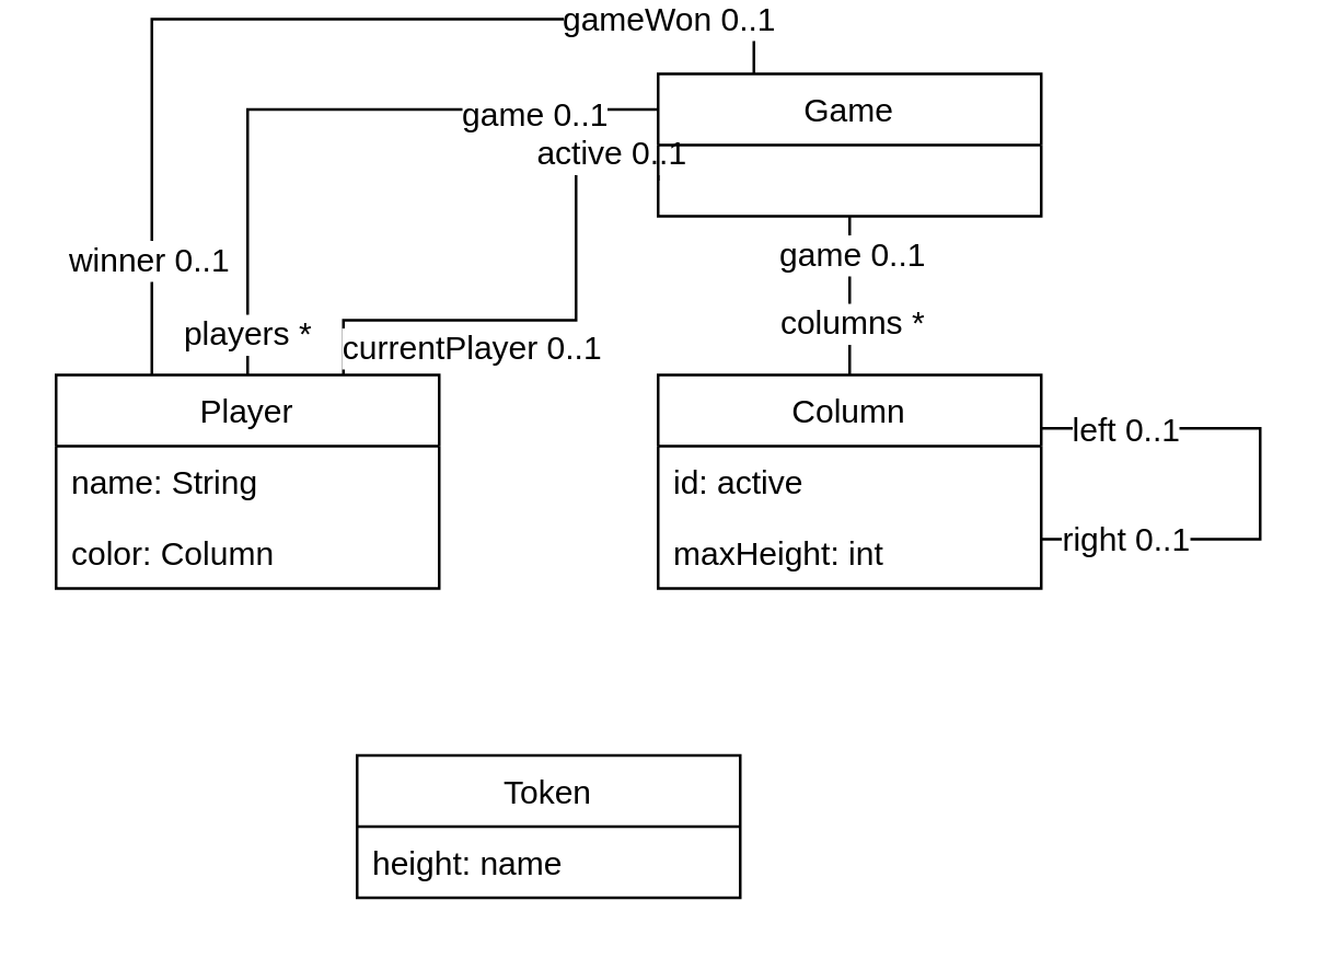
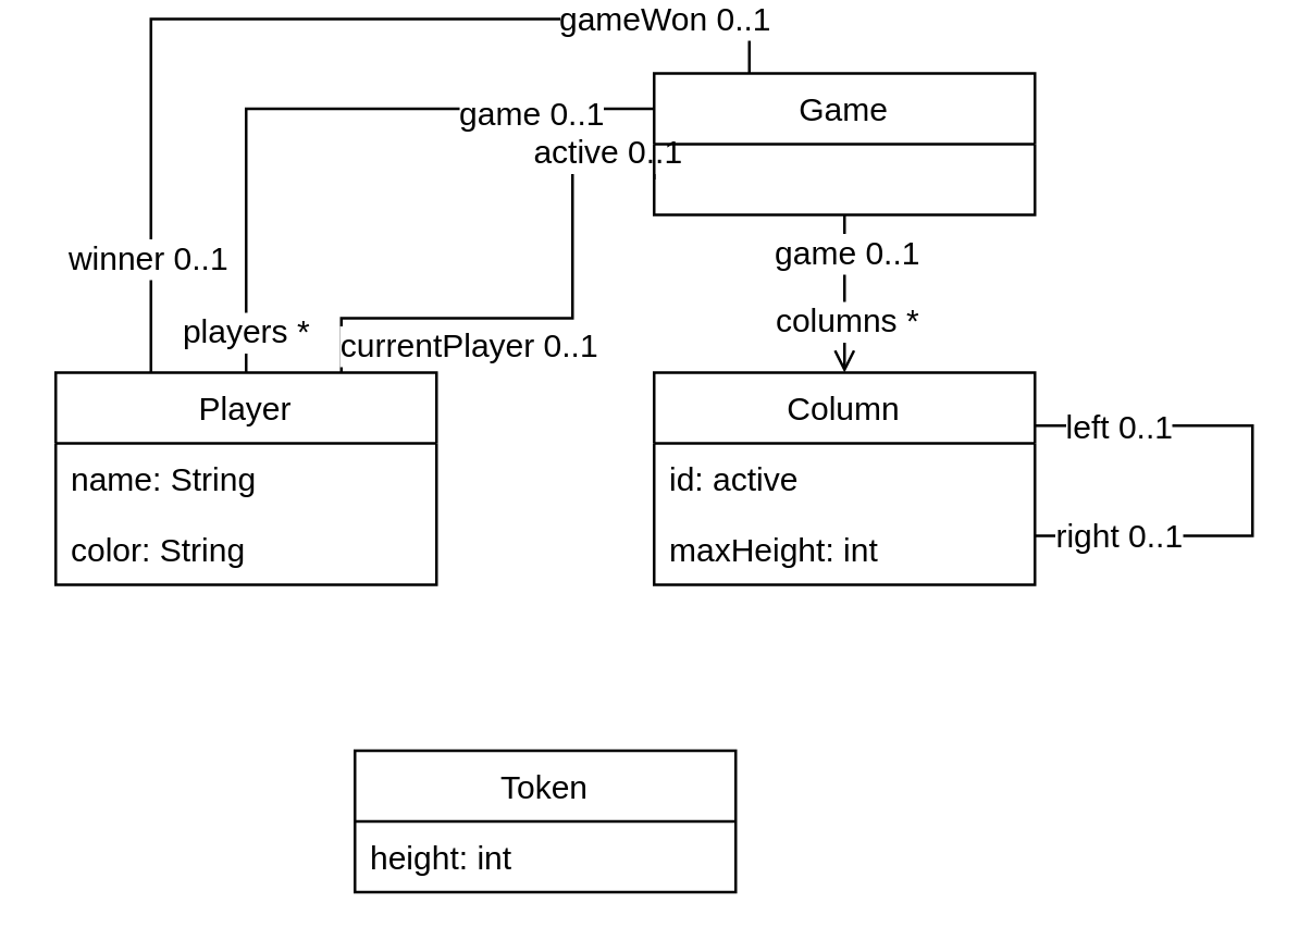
  <mxCell id="0" />
  <mxCell id="1" parent="0" />
  <mxCell id="2" style="edgeStyle=orthogonalEdgeStyle;rounded=0;orthogonalLoop=1;jettySize=auto;html=1;exitX=0;exitY=0.25;exitDx=0;exitDy=0;entryX=0.5;entryY=0;entryDx=0;entryDy=0;endArrow=none;endFill=0;" edge="1" parent="1" source="14" target="15"><mxGeometry relative="1" as="geometry" /></mxCell>
  <mxCell id="3" value="game 0..1" style="text;html=1;resizable=0;points=[];align=center;verticalAlign=middle;labelBackgroundColor=#ffffff;" vertex="1" connectable="0" parent="2"><mxGeometry x="-0.626" y="2" relative="1" as="geometry"><mxPoint as="offset" /></mxGeometry></mxCell>
  <mxCell id="4" value="players *" style="text;html=1;resizable=0;points=[];align=center;verticalAlign=middle;labelBackgroundColor=#ffffff;" vertex="1" connectable="0" parent="2"><mxGeometry x="0.875" y="-1" relative="1" as="geometry"><mxPoint as="offset" /></mxGeometry></mxCell>
  <mxCell id="5" style="edgeStyle=orthogonalEdgeStyle;rounded=0;orthogonalLoop=1;jettySize=auto;html=1;exitX=0;exitY=0.75;exitDx=0;exitDy=0;entryX=0.75;entryY=0;entryDx=0;entryDy=0;endArrow=none;endFill=0;" edge="1" parent="1" source="14" target="15"><mxGeometry relative="1" as="geometry"><Array as="points"><mxPoint x="210" y="49.5" /><mxPoint x="210" y="110.5" /><mxPoint x="125" y="110.5" /></Array></mxGeometry></mxCell>
  <mxCell id="6" value="currentPlayer 0..1" style="text;html=1;resizable=0;points=[];align=center;verticalAlign=middle;labelBackgroundColor=#ffffff;" vertex="1" connectable="0" parent="5"><mxGeometry x="0.725" relative="1" as="geometry"><mxPoint x="38" y="10" as="offset" /></mxGeometry></mxCell>
  <mxCell id="7" value="active 0..1" style="text;html=1;resizable=0;points=[];align=center;verticalAlign=middle;labelBackgroundColor=#ffffff;" vertex="1" connectable="0" parent="5"><mxGeometry x="-0.725" relative="1" as="geometry"><mxPoint as="offset" /></mxGeometry></mxCell>
  <mxCell id="8" style="edgeStyle=orthogonalEdgeStyle;rounded=0;orthogonalLoop=1;jettySize=auto;html=1;exitX=0.25;exitY=0;exitDx=0;exitDy=0;entryX=0.25;entryY=0;entryDx=0;entryDy=0;endArrow=none;endFill=0;" edge="1" parent="1" source="14" target="15"><mxGeometry relative="1" as="geometry" /></mxCell>
  <mxCell id="9" value="gameWon 0..1" style="text;html=1;resizable=0;points=[];align=center;verticalAlign=middle;labelBackgroundColor=#ffffff;" vertex="1" connectable="0" parent="8"><mxGeometry x="-0.721" relative="1" as="geometry"><mxPoint as="offset" /></mxGeometry></mxCell>
  <mxCell id="10" value="winner 0..1" style="text;html=1;resizable=0;points=[];align=center;verticalAlign=middle;labelBackgroundColor=#ffffff;" vertex="1" connectable="0" parent="8"><mxGeometry x="0.774" y="-2" relative="1" as="geometry"><mxPoint as="offset" /></mxGeometry></mxCell>
- <mxCell id="11" value="" style="edgeStyle=orthogonalEdgeStyle;rounded=0;orthogonalLoop=1;jettySize=auto;html=1;exitX=0.5;exitY=1;exitDx=0;exitDy=0;entryX=0.5;entryY=0;entryDx=0;entryDy=0;endArrow=none;endFill=0;" edge="1" parent="1" source="14" target="18"><mxGeometry x="-0.471" relative="1" as="geometry"><mxPoint as="offset" /></mxGeometry></mxCell>
+ <mxCell id="11" value="" style="edgeStyle=orthogonalEdgeStyle;rounded=0;orthogonalLoop=1;jettySize=auto;html=1;exitX=0.5;exitY=1;exitDx=0;exitDy=0;entryX=0.5;entryY=0;entryDx=0;entryDy=0;endArrow=open;endFill=0;" edge="1" parent="1" source="14" target="18"><mxGeometry x="-0.471" relative="1" as="geometry"><mxPoint as="offset" /></mxGeometry></mxCell>
  <mxCell id="12" value="columns *&lt;br&gt;" style="text;html=1;resizable=0;points=[];align=center;verticalAlign=middle;labelBackgroundColor=#ffffff;" vertex="1" connectable="0" parent="11"><mxGeometry x="0.698" relative="1" as="geometry"><mxPoint x="0.5" y="-10.5" as="offset" /></mxGeometry></mxCell>
  <mxCell id="13" value="game 0..1" style="text;html=1;resizable=0;points=[];align=center;verticalAlign=middle;labelBackgroundColor=#ffffff;" vertex="1" connectable="0" parent="11"><mxGeometry x="-0.268" y="2" relative="1" as="geometry"><mxPoint x="-1.5" y="-7" as="offset" /></mxGeometry></mxCell>
  <mxCell id="14" value="Game" style="swimlane;fontStyle=0;childLayout=stackLayout;horizontal=1;startSize=26;fillColor=none;horizontalStack=0;resizeParent=1;resizeParentMax=0;resizeLast=0;collapsible=1;marginBottom=0;" vertex="1" parent="1"><mxGeometry x="240" y="20.5" width="140" height="52" as="geometry" /></mxCell>
  <mxCell id="15" value="Player" style="swimlane;fontStyle=0;childLayout=stackLayout;horizontal=1;startSize=26;fillColor=none;horizontalStack=0;resizeParent=1;resizeParentMax=0;resizeLast=0;collapsible=1;marginBottom=0;" vertex="1" parent="1"><mxGeometry x="20" y="130.5" width="140" height="78" as="geometry" /></mxCell>
  <mxCell id="16" value="name: String" style="text;strokeColor=none;fillColor=none;align=left;verticalAlign=top;spacingLeft=4;spacingRight=4;overflow=hidden;rotatable=0;points=[[0,0.5],[1,0.5]];portConstraint=eastwest;" vertex="1" parent="15"><mxGeometry y="26" width="140" height="26" as="geometry" /></mxCell>
- <mxCell id="17" value="color: Column&#10;" style="text;strokeColor=none;fillColor=none;align=left;verticalAlign=top;spacingLeft=4;spacingRight=4;overflow=hidden;rotatable=0;points=[[0,0.5],[1,0.5]];portConstraint=eastwest;" vertex="1" parent="15"><mxGeometry y="52" width="140" height="26" as="geometry" /></mxCell>
+ <mxCell id="17" value="color: String&#10;" style="text;strokeColor=none;fillColor=none;align=left;verticalAlign=top;spacingLeft=4;spacingRight=4;overflow=hidden;rotatable=0;points=[[0,0.5],[1,0.5]];portConstraint=eastwest;" vertex="1" parent="15"><mxGeometry y="52" width="140" height="26" as="geometry" /></mxCell>
  <mxCell id="18" value="Column" style="swimlane;fontStyle=0;childLayout=stackLayout;horizontal=1;startSize=26;fillColor=none;horizontalStack=0;resizeParent=1;resizeParentMax=0;resizeLast=0;collapsible=1;marginBottom=0;" vertex="1" parent="1"><mxGeometry x="240" y="130.5" width="140" height="78" as="geometry" /></mxCell>
  <mxCell id="19" value="id: active" style="text;strokeColor=none;fillColor=none;align=left;verticalAlign=top;spacingLeft=4;spacingRight=4;overflow=hidden;rotatable=0;points=[[0,0.5],[1,0.5]];portConstraint=eastwest;" vertex="1" parent="18"><mxGeometry y="26" width="140" height="26" as="geometry" /></mxCell>
  <mxCell id="20" value="maxHeight: int" style="text;strokeColor=none;fillColor=none;align=left;verticalAlign=top;spacingLeft=4;spacingRight=4;overflow=hidden;rotatable=0;points=[[0,0.5],[1,0.5]];portConstraint=eastwest;" vertex="1" parent="18"><mxGeometry y="52" width="140" height="26" as="geometry" /></mxCell>
  <mxCell id="21" value="Token" style="swimlane;fontStyle=0;childLayout=stackLayout;horizontal=1;startSize=26;fillColor=none;horizontalStack=0;resizeParent=1;resizeParentMax=0;resizeLast=0;collapsible=1;marginBottom=0;" vertex="1" parent="1"><mxGeometry x="130" y="269.5" width="140" height="52" as="geometry" /></mxCell>
- <mxCell id="22" value="height: name" style="text;strokeColor=none;fillColor=none;align=left;verticalAlign=top;spacingLeft=4;spacingRight=4;overflow=hidden;rotatable=0;points=[[0,0.5],[1,0.5]];portConstraint=eastwest;" vertex="1" parent="21"><mxGeometry y="26" width="140" height="26" as="geometry" /></mxCell>
+ <mxCell id="22" value="height: int" style="text;strokeColor=none;fillColor=none;align=left;verticalAlign=top;spacingLeft=4;spacingRight=4;overflow=hidden;rotatable=0;points=[[0,0.5],[1,0.5]];portConstraint=eastwest;" vertex="1" parent="21"><mxGeometry y="26" width="140" height="26" as="geometry" /></mxCell>
  <mxCell id="23" style="edgeStyle=orthogonalEdgeStyle;rounded=0;orthogonalLoop=1;jettySize=auto;html=1;exitX=1;exitY=0.25;exitDx=0;exitDy=0;endArrow=none;endFill=0;" edge="1" parent="1" source="18" target="18"><mxGeometry relative="1" as="geometry"><Array as="points"><mxPoint x="460" y="150.5" /><mxPoint x="460" y="190.5" /></Array></mxGeometry></mxCell>
  <mxCell id="24" value="left 0..1" style="text;html=1;resizable=0;points=[];align=center;verticalAlign=middle;labelBackgroundColor=#ffffff;" vertex="1" connectable="0" parent="23"><mxGeometry x="-0.8" y="-2" relative="1" as="geometry"><mxPoint x="10.5" y="-1.5" as="offset" /></mxGeometry></mxCell>
  <mxCell id="25" value="right 0..1" style="text;html=1;resizable=0;points=[];align=center;verticalAlign=middle;labelBackgroundColor=#ffffff;" vertex="1" connectable="0" parent="23"><mxGeometry x="0.779" y="4" relative="1" as="geometry"><mxPoint x="8" y="-4.5" as="offset" /></mxGeometry></mxCell>
